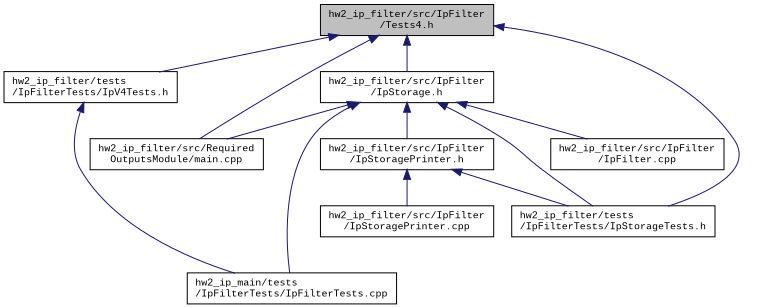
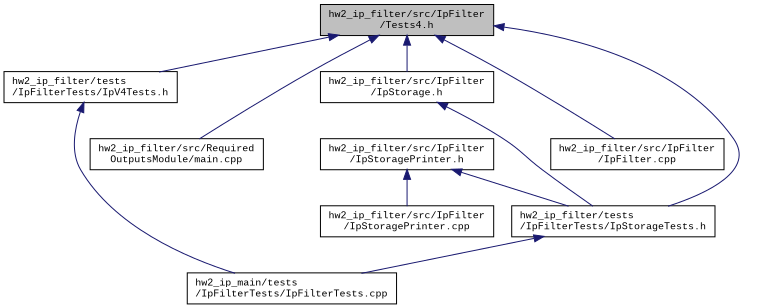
  digraph {
    fontname="Liberation Mono"
    node [color=black fillcolor=white fontname="Liberation Mono" fontsize=10 shape=record style=filled]
    edge [color=midnightblue dir=back fontname="Liberation Mono" fontsize=10 labelfontname=Helvetica labelfontsize=10 style=solid]
    n1 [fillcolor=grey75 fontcolor=black height=0.2 label="hw2_ip_filter/src/IpFilter\l/Tests4.h" width=0.4]
    n2 [height=0.2 label="hw2_ip_filter/src/IpFilter\l/IpStorage.h" width=0.4]
    n3 [height=0.2 label="hw2_ip_filter/src/Required\lOutputsModule/main.cpp" width=0.4]
    n4 [height=0.2 label="hw2_ip_filter/tests\l/IpFilterTests/IpStorageTests.h" width=0.4]
    n5 [height=0.2 label="hw2_ip_filter/tests\l/IpFilterTests/IpV4Tests.h" width=0.4]
    n6 [height=0.2 label="hw2_ip_filter/src/IpFilter\l/IpFilter.cpp" width=0.4]
    n7 [height=0.2 label="hw2_ip_filter/src/IpFilter\l/IpStoragePrinter.h" width=0.4]
    n8 [height=0.2 label="hw2_ip_main/tests\l/IpFilterTests/IpFilterTests.cpp" width=0.4]
    n9 [height=0.2 label="hw2_ip_filter/src/IpFilter\l/IpStoragePrinter.cpp" width=0.4]
    n1 -> n2
    n1 -> n3
    n1 -> n4
    n1 -> n5
-   n2 -> n3
    n2 -> n4
-   n2 -> n6
-   n2 -> n7
-   n2 -> n8
+   n1 -> n6
+   n4 -> n8
    n5 -> n8
    n7 -> n4
    n7 -> n9
  }
